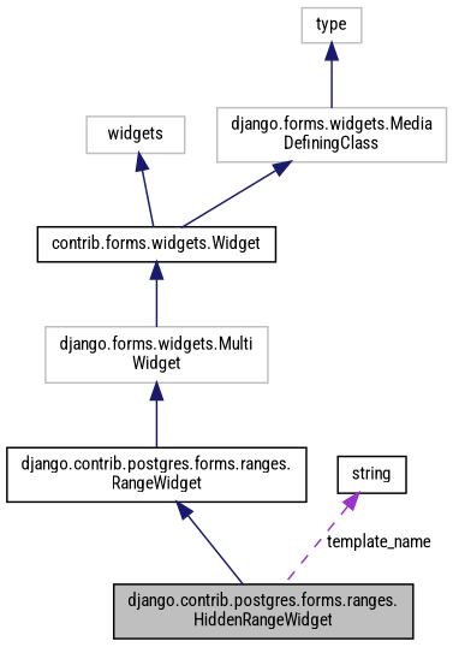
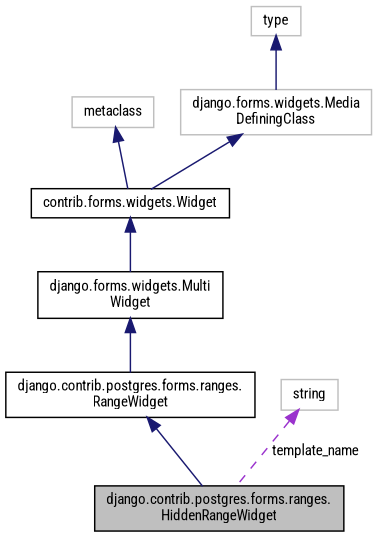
  digraph {
    fontname="Roboto Condensed"
    node [color=black fillcolor=white fontname="Roboto Condensed" fontsize=10 shape=record style=filled]
    edge [color=midnightblue dir=back fontname="Roboto Condensed" fontsize=10 labelfontname=Helvetica labelfontsize=10 style=solid]
    n1 [fillcolor=grey75 fontcolor=black height=0.2 label="django.contrib.postgres.forms.ranges.\lHiddenRangeWidget" width=0.4]
    n2 [height=0.2 label="django.contrib.postgres.forms.ranges.\lRangeWidget" width=0.4]
-   n3 [color=grey75 height=0.2 label="django.forms.widgets.Multi\lWidget" width=0.4]
+   n3 [height=0.2 label="django.forms.widgets.Multi\lWidget" width=0.4]
    n4 [height=0.2 label="contrib.forms.widgets.Widget" width=0.4]
-   n5 [color=grey75 height=0.2 label=widgets width=0.4]
+   n5 [color=grey75 height=0.2 label=metaclass width=0.4]
    n6 [color=grey75 height=0.2 label="django.forms.widgets.Media\lDefiningClass" width=0.4]
    n7 [color=grey75 height=0.2 label=type width=0.4]
-   n8 [height=0.2 label=string width=0.4]
+   n8 [color=grey75 height=0.2 label=string width=0.4]
    n2 -> n1
    n3 -> n2
    n4 -> n3
    n5 -> n4
    n6 -> n4
    n7 -> n6
    n8 -> n1 [color=darkorchid3 label=" template_name" style=dashed]
  }
